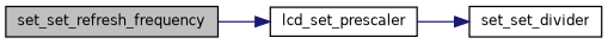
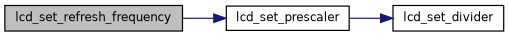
  digraph {
    rankdir=LR
    node [color=black fillcolor=white fontname=Helvetica fontsize=10 shape=record style=filled]
    edge [color=midnightblue fontname=Helvetica fontsize=10 labelfontname=Helvetica labelfontsize=10 style=solid]
-   n1 [fillcolor=grey75 fontcolor=black height=0.2 label=set_set_refresh_frequency width=0.4]
+   n1 [fillcolor=grey75 fontcolor=black height=0.2 label=lcd_set_refresh_frequency width=0.4]
    n2 [height=0.2 label=lcd_set_prescaler width=0.4]
-   n3 [height=0.2 label=set_set_divider width=0.4]
+   n3 [height=0.2 label=lcd_set_divider width=0.4]
    n1 -> n2
    n2 -> n3
  }
